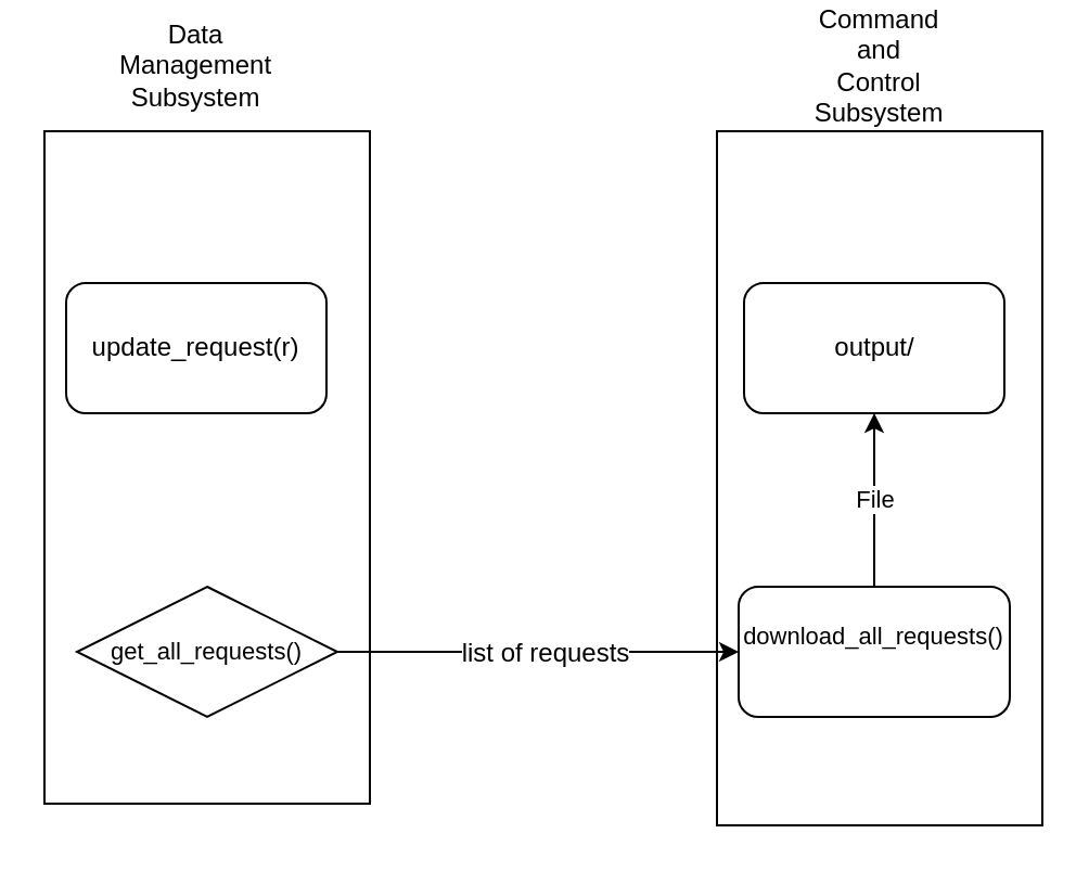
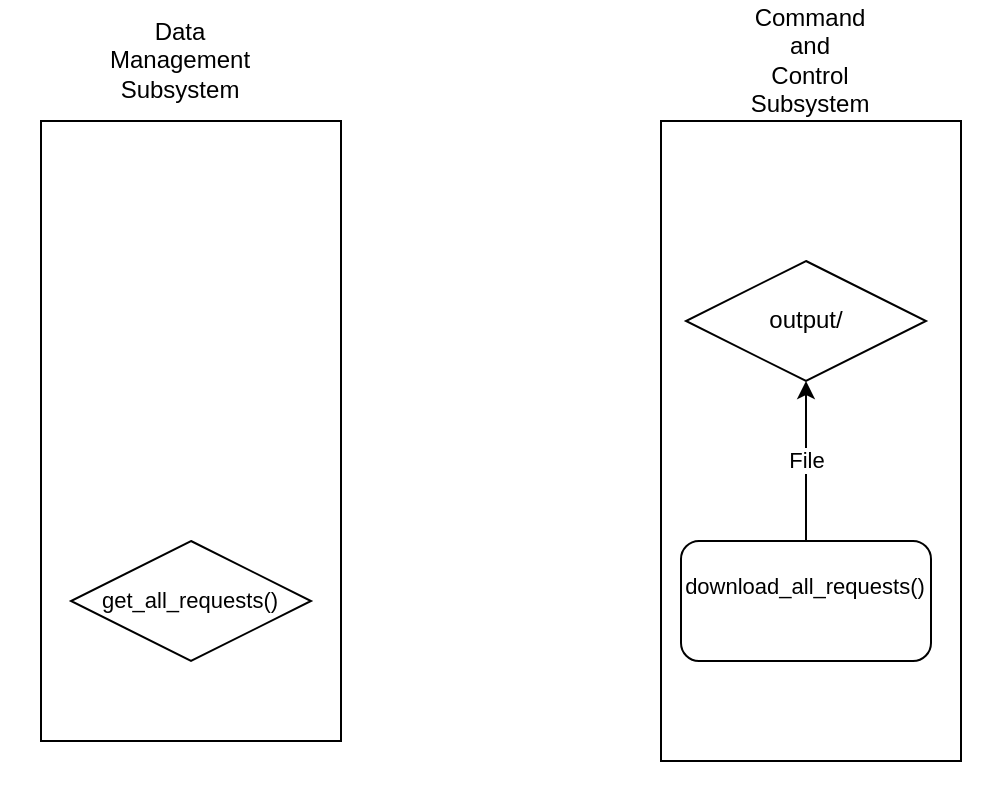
  <mxCell id="0" />
  <mxCell id="1" parent="0" />
  <mxCell id="2" value="" style="rounded=0;whiteSpace=wrap;html=1;" vertex="1" parent="1"><mxGeometry x="20" y="60" width="150" height="310" as="geometry" /></mxCell>
  <mxCell id="3" value="&lt;div&gt;Data Management&lt;/div&gt;&lt;div&gt; Subsystem&lt;/div&gt;" style="text;html=1;strokeColor=none;fillColor=none;align=center;verticalAlign=middle;whiteSpace=wrap;rounded=0;" vertex="1" parent="1"><mxGeometry x="70" y="20" width="40" height="20" as="geometry" /></mxCell>
  <mxCell id="4" value="" style="rounded=0;whiteSpace=wrap;html=1;" vertex="1" parent="1"><mxGeometry x="330" y="60" width="150" height="320" as="geometry" /></mxCell>
  <mxCell id="5" value="&lt;div&gt;Command and Control Subsystem&lt;/div&gt;" style="text;html=1;strokeColor=none;fillColor=none;align=center;verticalAlign=middle;whiteSpace=wrap;rounded=0;" vertex="1" parent="1"><mxGeometry x="385" y="20" width="40" height="20" as="geometry" /></mxCell>
  <mxCell id="6" value="&lt;font style=&quot;font-size: 11px&quot;&gt;get_all_requests()&lt;/font&gt;" style="rhombus;whiteSpace=wrap;html=1;" vertex="1" parent="1"><mxGeometry x="35" y="270" width="120" height="60" as="geometry" /></mxCell>
  <mxCell id="7" value="&lt;div style=&quot;font-size: 11px&quot;&gt;download_all_requests()&lt;/div&gt;&lt;div&gt;&lt;br&gt;&lt;/div&gt;" style="rounded=1;whiteSpace=wrap;html=1;" vertex="1" parent="1"><mxGeometry x="340" y="270" width="125" height="60" as="geometry" /></mxCell>
- <mxCell id="8" value="" style="endArrow=classic;html=1;exitX=1;exitY=0.5;exitDx=0;exitDy=0;entryX=0;entryY=0.5;entryDx=0;entryDy=0;" edge="1" parent="1" source="6" target="7"><mxGeometry width="50" height="50" relative="1" as="geometry"><mxPoint x="190" y="330" as="sourcePoint" /><mxPoint x="240" y="280" as="targetPoint" /></mxGeometry></mxCell>
- <mxCell id="9" value="&lt;div&gt;list of requests&lt;/div&gt;" style="text;html=1;resizable=0;points=[];align=center;verticalAlign=middle;labelBackgroundColor=#ffffff;" vertex="1" connectable="0" parent="8"><mxGeometry x="-0.265" y="4" relative="1" as="geometry"><mxPoint x="27" y="4" as="offset" /></mxGeometry></mxCell>
- <mxCell id="10" value="output/" style="rounded=1;whiteSpace=wrap;html=1;" vertex="1" parent="1"><mxGeometry x="342.5" y="130" width="120" height="60" as="geometry" /></mxCell>
+ <mxCell id="10" value="output/" style="rhombus;whiteSpace=wrap;html=1;" vertex="1" parent="1"><mxGeometry x="342.5" y="130" width="120" height="60" as="geometry" /></mxCell>
  <mxCell id="11" value="File" style="endArrow=classic;html=1;entryX=0.5;entryY=1;entryDx=0;entryDy=0;exitX=0.5;exitY=0;exitDx=0;exitDy=0;" edge="1" parent="1" source="7" target="10"><mxGeometry width="50" height="50" relative="1" as="geometry"><mxPoint x="550" y="280" as="sourcePoint" /><mxPoint x="600" y="230" as="targetPoint" /></mxGeometry></mxCell>
- <mxCell id="12" value="update_request(r)" style="rounded=1;whiteSpace=wrap;html=1;" vertex="1" parent="1"><mxGeometry x="30" y="130" width="120" height="60" as="geometry" /></mxCell>
